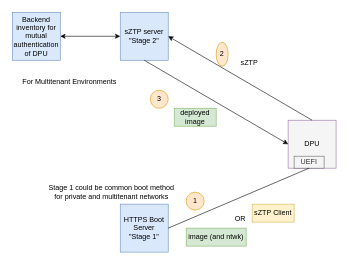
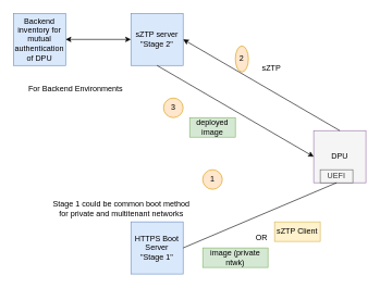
  <mxCell id="0" />
  <mxCell id="1" parent="0" />
  <mxCell id="2" value="Backend inventory for mutual authentication of DPU" style="whiteSpace=wrap;html=1;aspect=fixed;fillColor=#dae8fc;strokeColor=#6c8ebf;" vertex="1" parent="1"><mxGeometry x="20" y="20" width="80" height="80" as="geometry" /></mxCell>
  <mxCell id="3" value="sZTP server&lt;br&gt;&quot;Stage 2&quot;" style="whiteSpace=wrap;html=1;aspect=fixed;fillColor=#dae8fc;strokeColor=#6c8ebf;" vertex="1" parent="1"><mxGeometry x="200" y="20" width="80" height="80" as="geometry" /></mxCell>
  <mxCell id="4" value="DPU" style="whiteSpace=wrap;html=1;aspect=fixed;fillColor=#f5f5f5;strokeColor=#9673a6;" vertex="1" parent="1"><mxGeometry x="480" y="200" width="80" height="80" as="geometry" /></mxCell>
  <mxCell id="5" value="HTTPS Boot Server&lt;br&gt;&quot;Stage 1&quot;" style="whiteSpace=wrap;html=1;aspect=fixed;fillColor=#dae8fc;strokeColor=#6c8ebf;" vertex="1" parent="1"><mxGeometry x="200" y="340" width="80" height="80" as="geometry" /></mxCell>
  <mxCell id="6" value="deployed image" style="rounded=0;whiteSpace=wrap;html=1;fillColor=#d5e8d4;strokeColor=#82b366;" vertex="1" parent="1"><mxGeometry x="290" y="180" width="70" height="30" as="geometry" /></mxCell>
- <mxCell id="7" value="image (and ntwk)" style="rounded=0;whiteSpace=wrap;html=1;fillColor=#d5e8d4;strokeColor=#82b366;" vertex="1" parent="1"><mxGeometry x="310" y="380" width="100" height="30" as="geometry" /></mxCell>
+ <mxCell id="7" value="image (private ntwk)" style="rounded=0;whiteSpace=wrap;html=1;fillColor=#d5e8d4;strokeColor=#82b366;" vertex="1" parent="1"><mxGeometry x="310" y="380" width="100" height="30" as="geometry" /></mxCell>
  <mxCell id="8" value="sZTP Client" style="rounded=0;whiteSpace=wrap;html=1;fillColor=#fff2cc;strokeColor=#d6b656;" vertex="1" parent="1"><mxGeometry x="420" y="340" width="70" height="30" as="geometry" /></mxCell>
  <mxCell id="9" value="2" style="ellipse;whiteSpace=wrap;html=1;aspect=fixed;fillColor=#ffe6cc;strokeColor=#d79b00;" vertex="1" parent="1"><mxGeometry x="360" y="70" width="20" height="40" as="geometry" /></mxCell>
- <mxCell id="10" value="1" style="ellipse;whiteSpace=wrap;html=1;aspect=fixed;fillColor=#ffe6cc;strokeColor=#d79b00;" vertex="1" parent="1"><mxGeometry x="310" y="320" width="30" height="30" as="geometry" /></mxCell>
+ <mxCell id="10" value="1" style="ellipse;whiteSpace=wrap;html=1;aspect=fixed;fillColor=#ffe6cc;strokeColor=#d79b00;" vertex="1" parent="1"><mxGeometry x="310" y="260" width="30" height="30" as="geometry" /></mxCell>
  <mxCell id="11" value="3" style="ellipse;whiteSpace=wrap;html=1;aspect=fixed;fillColor=#ffe6cc;strokeColor=#d79b00;" vertex="1" parent="1"><mxGeometry x="250" y="150" width="30" height="30" as="geometry" /></mxCell>
  <mxCell id="12" value="" style="endArrow=classic;html=1;rounded=0;entryX=1;entryY=0.5;entryDx=0;entryDy=0;exitX=0.5;exitY=0;exitDx=0;exitDy=0;" edge="1" parent="1" source="4" target="3"><mxGeometry width="50" height="50" relative="1" as="geometry"><mxPoint x="350" y="280" as="sourcePoint" /><mxPoint x="400" y="230" as="targetPoint" /></mxGeometry></mxCell>
  <mxCell id="13" value="" style="endArrow=classic;startArrow=classic;html=1;rounded=0;exitX=1;exitY=0.5;exitDx=0;exitDy=0;" edge="1" parent="1" source="2"><mxGeometry width="50" height="50" relative="1" as="geometry"><mxPoint x="150" y="110" as="sourcePoint" /><mxPoint x="200" y="60" as="targetPoint" /></mxGeometry></mxCell>
  <mxCell id="14" value="" style="endArrow=classic;html=1;rounded=0;entryX=0;entryY=0.5;entryDx=0;entryDy=0;exitX=0.5;exitY=1;exitDx=0;exitDy=0;" edge="1" parent="1" source="3" target="4"><mxGeometry width="50" height="50" relative="1" as="geometry"><mxPoint x="350" y="280" as="sourcePoint" /><mxPoint x="400" y="230" as="targetPoint" /></mxGeometry></mxCell>
  <mxCell id="15" value="UEFI" style="rounded=0;whiteSpace=wrap;html=1;fillColor=#f5f5f5;fontColor=#333333;strokeColor=#666666;" vertex="1" parent="1"><mxGeometry x="490" y="260" width="50" height="20" as="geometry" /></mxCell>
  <mxCell id="16" value="" style="endArrow=none;html=1;rounded=0;entryX=0.5;entryY=1;entryDx=0;entryDy=0;exitX=1;exitY=0.5;exitDx=0;exitDy=0;" edge="1" parent="1" source="5" target="15"><mxGeometry width="50" height="50" relative="1" as="geometry"><mxPoint x="280" y="380" as="sourcePoint" /><mxPoint x="520" y="280" as="targetPoint" /></mxGeometry></mxCell>
  <mxCell id="17" value="OR" style="text;html=1;align=center;verticalAlign=middle;resizable=0;points=[];autosize=1;strokeColor=none;fillColor=none;" vertex="1" parent="1"><mxGeometry x="380" y="350" width="40" height="30" as="geometry" /></mxCell>
  <mxCell id="18" value="sZTP" style="text;html=1;align=center;verticalAlign=middle;resizable=0;points=[];autosize=1;strokeColor=none;fillColor=none;" vertex="1" parent="1"><mxGeometry x="390" y="90" width="50" height="30" as="geometry" /></mxCell>
- <mxCell id="19" value="For Multitenant Environments" style="text;html=1;align=center;verticalAlign=middle;resizable=0;points=[];autosize=1;strokeColor=none;fillColor=none;" vertex="1" parent="1"><mxGeometry x="25" y="121" width="180" height="30" as="geometry" /></mxCell>
+ <mxCell id="19" value="For Backend Environments" style="text;html=1;align=center;verticalAlign=middle;resizable=0;points=[];autosize=1;strokeColor=none;fillColor=none;" vertex="1" parent="1"><mxGeometry x="25" y="121" width="180" height="30" as="geometry" /></mxCell>
  <mxCell id="20" value="Stage 1 could be common boot method &lt;br&gt;for private and multitenant networks" style="text;html=1;align=center;verticalAlign=middle;resizable=0;points=[];autosize=1;strokeColor=none;fillColor=none;" vertex="1" parent="1"><mxGeometry x="70" y="300" width="230" height="40" as="geometry" /></mxCell>
